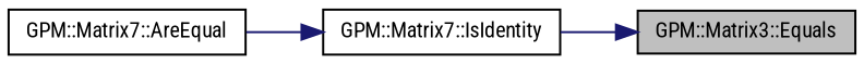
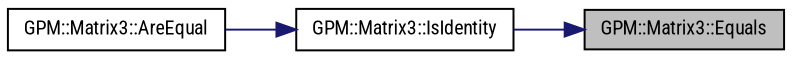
  digraph {
    fontname="Roboto Condensed"
    rankdir=RL
    node [color=black fillcolor=white fontname="Roboto Condensed" fontsize=10 shape=record style=filled]
    edge [color=midnightblue dir=back fontname="Roboto Condensed" fontsize=10 labelfontname=Helvetica labelfontsize=10 style=solid]
    n1 [fillcolor=grey75 fontcolor=black height=0.2 label="GPM::Matrix3::Equals" width=0.4]
-   n2 [height=0.2 label="GPM::Matrix7::IsIdentity" width=0.4]
-   n3 [height=0.2 label="GPM::Matrix7::AreEqual" width=0.4]
+   n2 [height=0.2 label="GPM::Matrix3::IsIdentity" width=0.4]
+   n3 [height=0.2 label="GPM::Matrix3::AreEqual" width=0.4]
    n1 -> n2
    n2 -> n3
  }
